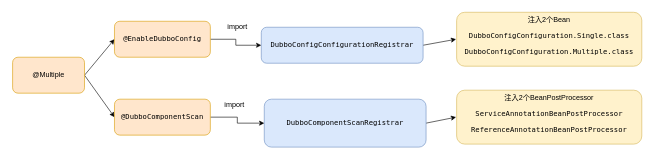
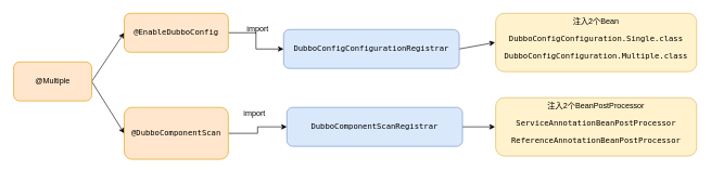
  <mxCell id="0" />
  <mxCell id="1" parent="0" />
  <mxCell id="2" style="rounded=0;orthogonalLoop=1;jettySize=auto;html=1;exitX=1;exitY=0.5;exitDx=0;exitDy=0;entryX=0;entryY=0.5;entryDx=0;entryDy=0;" edge="1" parent="1" source="4" target="6"><mxGeometry relative="1" as="geometry" /></mxCell>
  <mxCell id="3" style="rounded=0;orthogonalLoop=1;jettySize=auto;html=1;exitX=1;exitY=0.5;exitDx=0;exitDy=0;entryX=0;entryY=0.5;entryDx=0;entryDy=0;" edge="1" parent="1" source="4" target="8"><mxGeometry relative="1" as="geometry" /></mxCell>
  <mxCell id="4" value="@Multiple" style="rounded=1;whiteSpace=wrap;html=1;fillColor=#ffe6cc;strokeColor=#d79b00;" vertex="1" parent="1"><mxGeometry x="20" y="95" width="120" height="60" as="geometry" /></mxCell>
  <mxCell id="5" value="" style="edgeStyle=orthogonalEdgeStyle;rounded=0;orthogonalLoop=1;jettySize=auto;html=1;" edge="1" parent="1" source="6" target="10"><mxGeometry relative="1" as="geometry" /></mxCell>
- <mxCell id="6" value="&lt;pre&gt;@EnableDubboConfig&lt;/pre&gt;" style="rounded=1;whiteSpace=wrap;html=1;fillColor=#ffe6cc;strokeColor=#d79b00;" vertex="1" parent="1"><mxGeometry x="190" y="35" width="160" height="60" as="geometry" /></mxCell>
+ <mxCell id="6" value="&lt;pre&gt;@EnableDubboConfig&lt;/pre&gt;" style="rounded=1;whiteSpace=wrap;html=1;fillColor=#ffe6cc;strokeColor=#d79b00;" vertex="1" parent="1"><mxGeometry x="190" y="20" width="160" height="60" as="geometry" /></mxCell>
  <mxCell id="7" value="" style="edgeStyle=orthogonalEdgeStyle;rounded=0;orthogonalLoop=1;jettySize=auto;html=1;" edge="1" parent="1" source="8" target="12"><mxGeometry relative="1" as="geometry" /></mxCell>
- <mxCell id="8" value="&lt;pre&gt;&lt;pre&gt;@DubboComponentScan&lt;/pre&gt;&lt;/pre&gt;" style="rounded=1;whiteSpace=wrap;html=1;fillColor=#ffe6cc;strokeColor=#d79b00;" vertex="1" parent="1"><mxGeometry x="190" y="165" width="160" height="60" as="geometry" /></mxCell>
+ <mxCell id="8" value="&lt;pre&gt;&lt;pre&gt;@DubboComponentScan&lt;/pre&gt;&lt;/pre&gt;" style="rounded=1;whiteSpace=wrap;html=1;fillColor=#ffe6cc;strokeColor=#d79b00;" vertex="1" parent="1"><mxGeometry x="190" y="165" width="160" height="80" as="geometry" /></mxCell>
  <mxCell id="9" style="edgeStyle=none;rounded=0;orthogonalLoop=1;jettySize=auto;html=1;exitX=1;exitY=0.5;exitDx=0;exitDy=0;" edge="1" parent="1" source="10"><mxGeometry relative="1" as="geometry"><mxPoint x="760" y="65" as="targetPoint" /></mxGeometry></mxCell>
  <mxCell id="10" value="&lt;pre&gt;&lt;pre&gt;DubboConfigConfigurationRegistrar&lt;/pre&gt;&lt;/pre&gt;" style="rounded=1;whiteSpace=wrap;html=1;fillColor=#dae8fc;strokeColor=#6c8ebf;" vertex="1" parent="1"><mxGeometry x="435" y="45" width="270" height="60" as="geometry" /></mxCell>
  <mxCell id="11" style="edgeStyle=none;rounded=0;orthogonalLoop=1;jettySize=auto;html=1;exitX=1;exitY=0.5;exitDx=0;exitDy=0;" edge="1" parent="1" source="12"><mxGeometry relative="1" as="geometry"><mxPoint x="760" y="195" as="targetPoint" /></mxGeometry></mxCell>
- <mxCell id="12" value="&lt;pre&gt;&lt;pre&gt;&lt;pre&gt;DubboComponentScanRegistrar&lt;/pre&gt;&lt;/pre&gt;&lt;/pre&gt;" style="rounded=1;whiteSpace=wrap;html=1;fillColor=#dae8fc;strokeColor=#6c8ebf;" vertex="1" parent="1"><mxGeometry x="440" y="165" width="270" height="80" as="geometry" /></mxCell>
+ <mxCell id="12" value="&lt;pre&gt;&lt;pre&gt;&lt;pre&gt;DubboComponentScanRegistrar&lt;/pre&gt;&lt;/pre&gt;&lt;/pre&gt;" style="rounded=1;whiteSpace=wrap;html=1;fillColor=#dae8fc;strokeColor=#6c8ebf;" vertex="1" parent="1"><mxGeometry x="440" y="165" width="270" height="60" as="geometry" /></mxCell>
  <mxCell id="13" value="import" style="text;html=1;align=center;verticalAlign=middle;resizable=0;points=[];autosize=1;strokeColor=none;" vertex="1" parent="1"><mxGeometry x="370" y="35" width="50" height="20" as="geometry" /></mxCell>
  <mxCell id="14" value="import" style="text;html=1;align=center;verticalAlign=middle;resizable=0;points=[];autosize=1;strokeColor=none;" vertex="1" parent="1"><mxGeometry x="365" y="165" width="50" height="20" as="geometry" /></mxCell>
  <mxCell id="15" value="注入2个BeanPostProcessor&lt;pre&gt;ServiceAnnotationBeanPostProcessor&lt;/pre&gt;&lt;pre&gt;&lt;pre&gt;ReferenceAnnotationBeanPostProcessor&lt;/pre&gt;&lt;/pre&gt;" style="rounded=1;whiteSpace=wrap;html=1;fillColor=#fff2cc;strokeColor=#d6b656;" vertex="1" parent="1"><mxGeometry x="761" y="150" width="309" height="90" as="geometry" /></mxCell>
  <mxCell id="16" value="注入2个Bean&lt;br&gt;&lt;pre&gt;DubboConfigConfiguration.Single.class&lt;/pre&gt;&lt;pre&gt;&lt;pre&gt;DubboConfigConfiguration.Multiple.class&lt;/pre&gt;&lt;/pre&gt;" style="rounded=1;whiteSpace=wrap;html=1;fillColor=#fff2cc;strokeColor=#d6b656;" vertex="1" parent="1"><mxGeometry x="761" y="20" width="309" height="90" as="geometry" /></mxCell>
